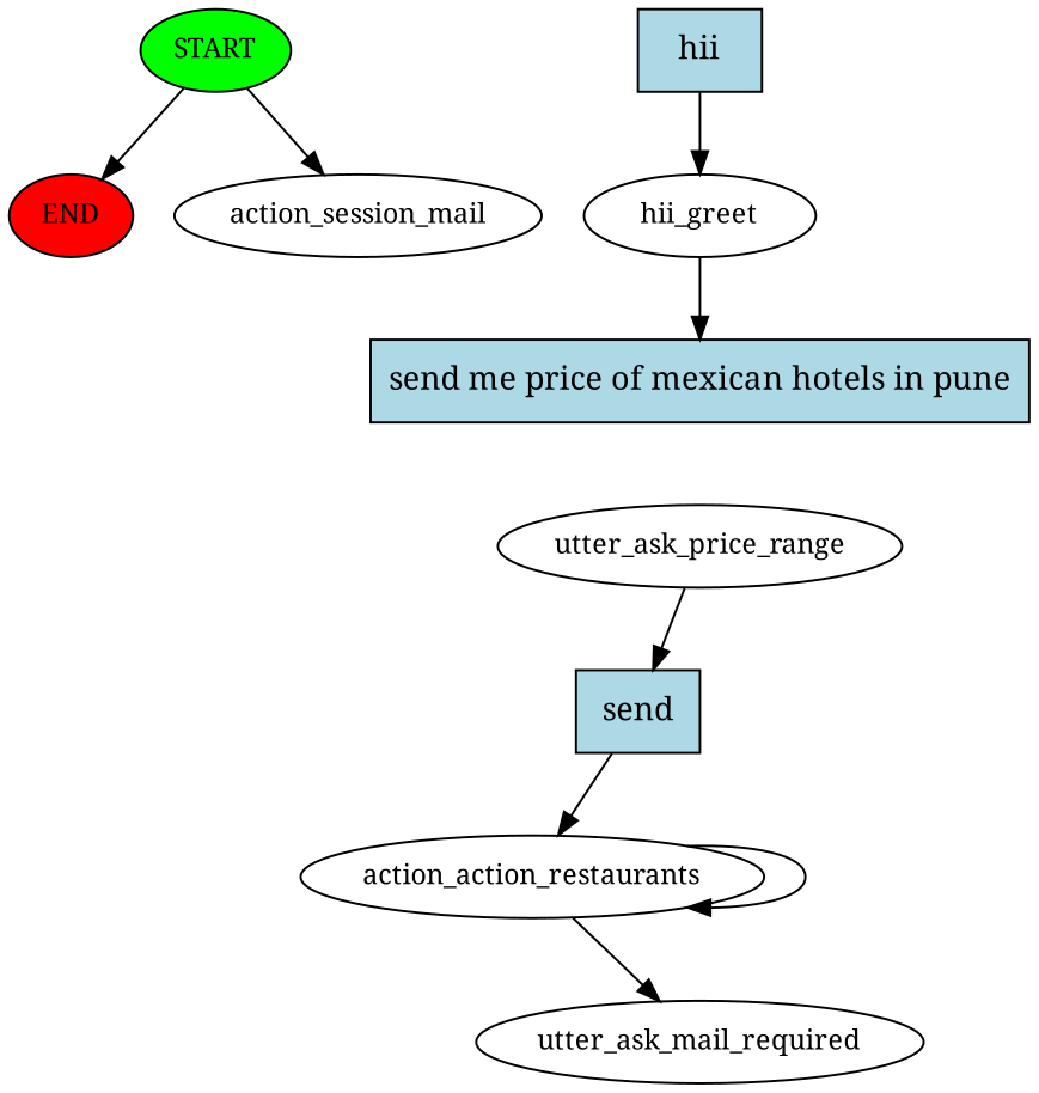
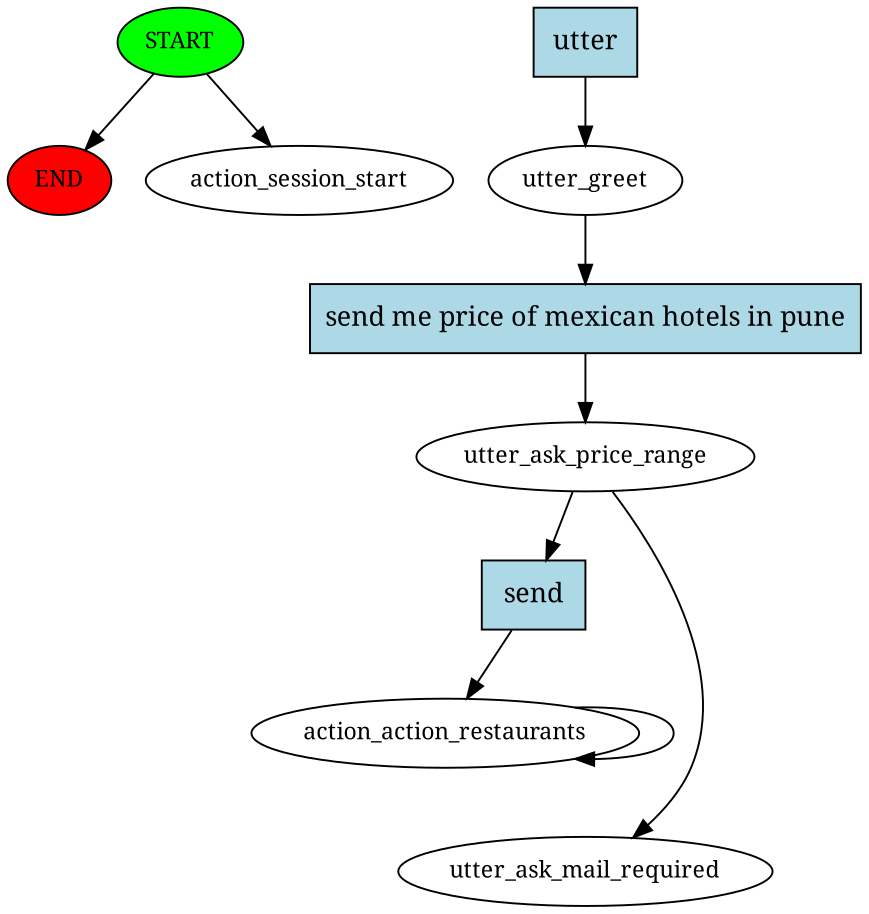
  digraph {
    fontname="Noto Serif"
    node [fontname="Noto Serif" fontsize=12]
    edge [fontname="Noto Serif"]
    n1 [fillcolor=green label=START style=filled]
    n2 [fillcolor=red label=END style=filled]
-   n3 [label=action_session_mail]
-   n4 [fillcolor=lightblue label=hii shape=rect style=filled fontsize=""]
-   n5 [label=hii_greet]
+   n3 [label=action_session_start]
+   n4 [fillcolor=lightblue label=utter shape=rect style=filled fontsize=""]
+   n5 [label=utter_greet]
    n6 [fillcolor=lightblue label="send me price of mexican hotels in pune" shape=rect style=filled fontsize=""]
    n7 [label=utter_ask_price_range]
    n8 [fillcolor=lightblue label=send shape=rect style=filled fontsize=""]
    n9 [label=action_action_restaurants]
    n10 [label=utter_ask_mail_required]
    n1 -> n2
    n1 -> n3
    n4 -> n5
    n5 -> n6
+   n6 -> n7
    n7 -> n8
    n8 -> n9
    n9 -> n9
-   n9 -> n10
+   n7 -> n10
  }
